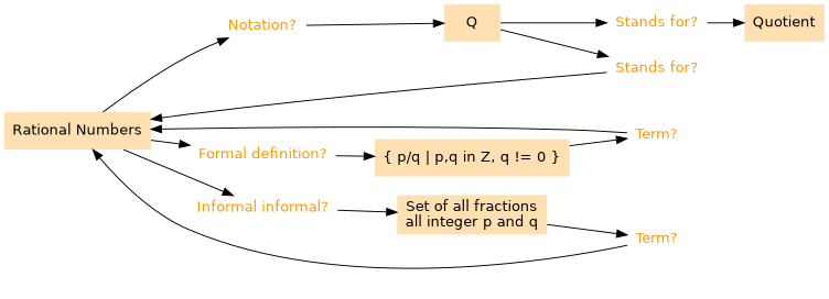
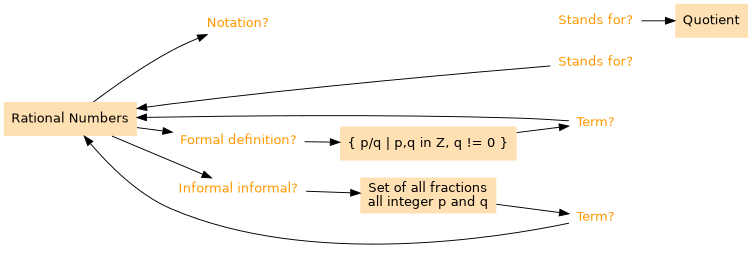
  digraph {
    fontname="DejaVu Sans"
    rankdir=LR
    node [fontname="DejaVu Sans" shape=none fontcolor="#ff9800"]
    edge [fontname="DejaVu Sans"]
    n1 [fillcolor="#ffe0b2" label="Rational Numbers" shape=plaintext style=filled fontcolor=""]
-   n2 [fillcolor="#ffe0b2" label=Q shape=plaintext style=filled fontcolor=""]
    n3 [fillcolor="#ffe0b2" label="Set of all fractions\nall integer p and q" shape=plaintext style=filled fontcolor=""]
    n4 [fillcolor="#ffe0b2" label="{ p/q | p,q in Z, q != 0 }" shape=plaintext style=filled fontcolor=""]
    n5 [fillcolor="#ffe0b2" label=Quotient shape=plaintext style=filled fontcolor=""]
    n6 [height=0.1 label="Notation?"]
    n7 [height=0.1 label="Stands for?"]
    n8 [height=0.1 label="Formal definition?"]
    n9 [height=0.1 label="Informal informal?"]
    n10 [height=0.1 label="Term?"]
    n11 [height=0.1 label="Term?"]
    n12 [height=0.1 label="Stands for?"]
    subgraph sub_1 {
      n1
-     n2
      n3
      n4
      n5
    }
    subgraph sub_2 {
      n6
      n7
      n8
      n9
      n10
      n11
      n12
    }
    n1 -> n6
    n1 -> n8
    n1 -> n9
-   n2 -> n7
-   n2 -> n12
    n3 -> n11
    n4 -> n10
-   n6 -> n2
    n7 -> n1
    n8 -> n4
    n9 -> n3
    n10 -> n1
    n11 -> n1
    n12 -> n5
  }
